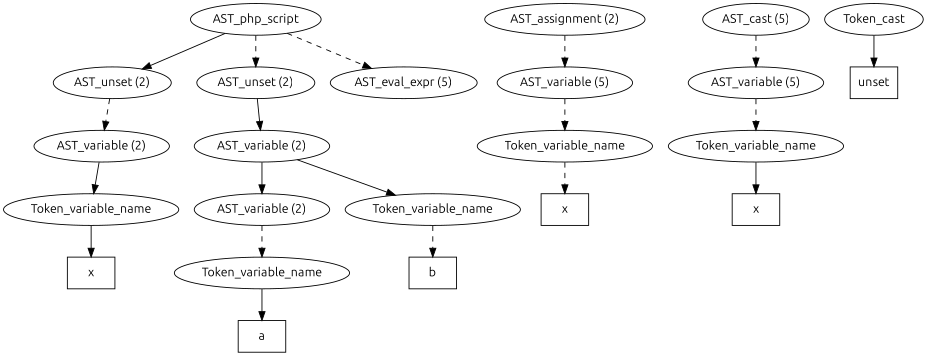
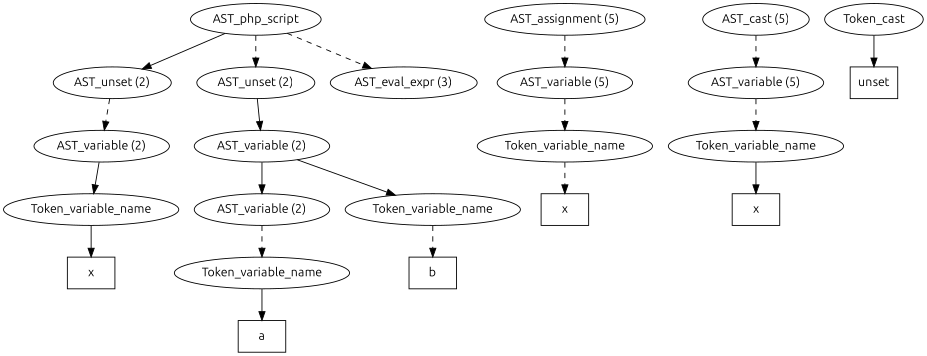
  digraph {
    fontname=Ubuntu
    node [fontname=Ubuntu]
    edge [fontname=Ubuntu style=dashed]
    n1 [label=AST_php_script]
    n2 [label="AST_unset (2)"]
    n3 [label="AST_unset (2)"]
-   n4 [label="AST_eval_expr (5)"]
+   n4 [label="AST_eval_expr (3)"]
    n5 [label="AST_variable (2)"]
    n6 [label="AST_variable (2)"]
    n7 [label=Token_variable_name]
    n8 [label=x shape=box]
    n9 [label="AST_variable (2)"]
    n10 [label=Token_variable_name]
    n11 [label=Token_variable_name]
    n12 [label=b shape=box]
    n13 [label=a shape=box]
-   n14 [label="AST_assignment (2)"]
+   n14 [label="AST_assignment (5)"]
    n15 [label="AST_variable (5)"]
    n16 [label=Token_variable_name]
    n17 [label="AST_cast (5)"]
    n18 [label="AST_variable (5)"]
    n19 [label=x shape=box]
    n20 [label=Token_cast]
    n21 [label=unset shape=box]
    n22 [label=Token_variable_name]
    n23 [label=x shape=box]
    n1 -> n2 [style=solid]
    n1 -> n3
    n1 -> n4
    n2 -> n5
    n3 -> n6 [style=solid]
    n5 -> n7 [style=solid]
    n6 -> n9 [style=solid]
    n6 -> n10 [style=solid]
    n7 -> n8 [style=solid]
    n9 -> n11
    n10 -> n12
    n11 -> n13 [style=solid]
    n14 -> n15
    n15 -> n16
    n16 -> n19
    n17 -> n18
    n18 -> n22
    n20 -> n21 [style=solid]
    n22 -> n23 [style=solid]
  }
